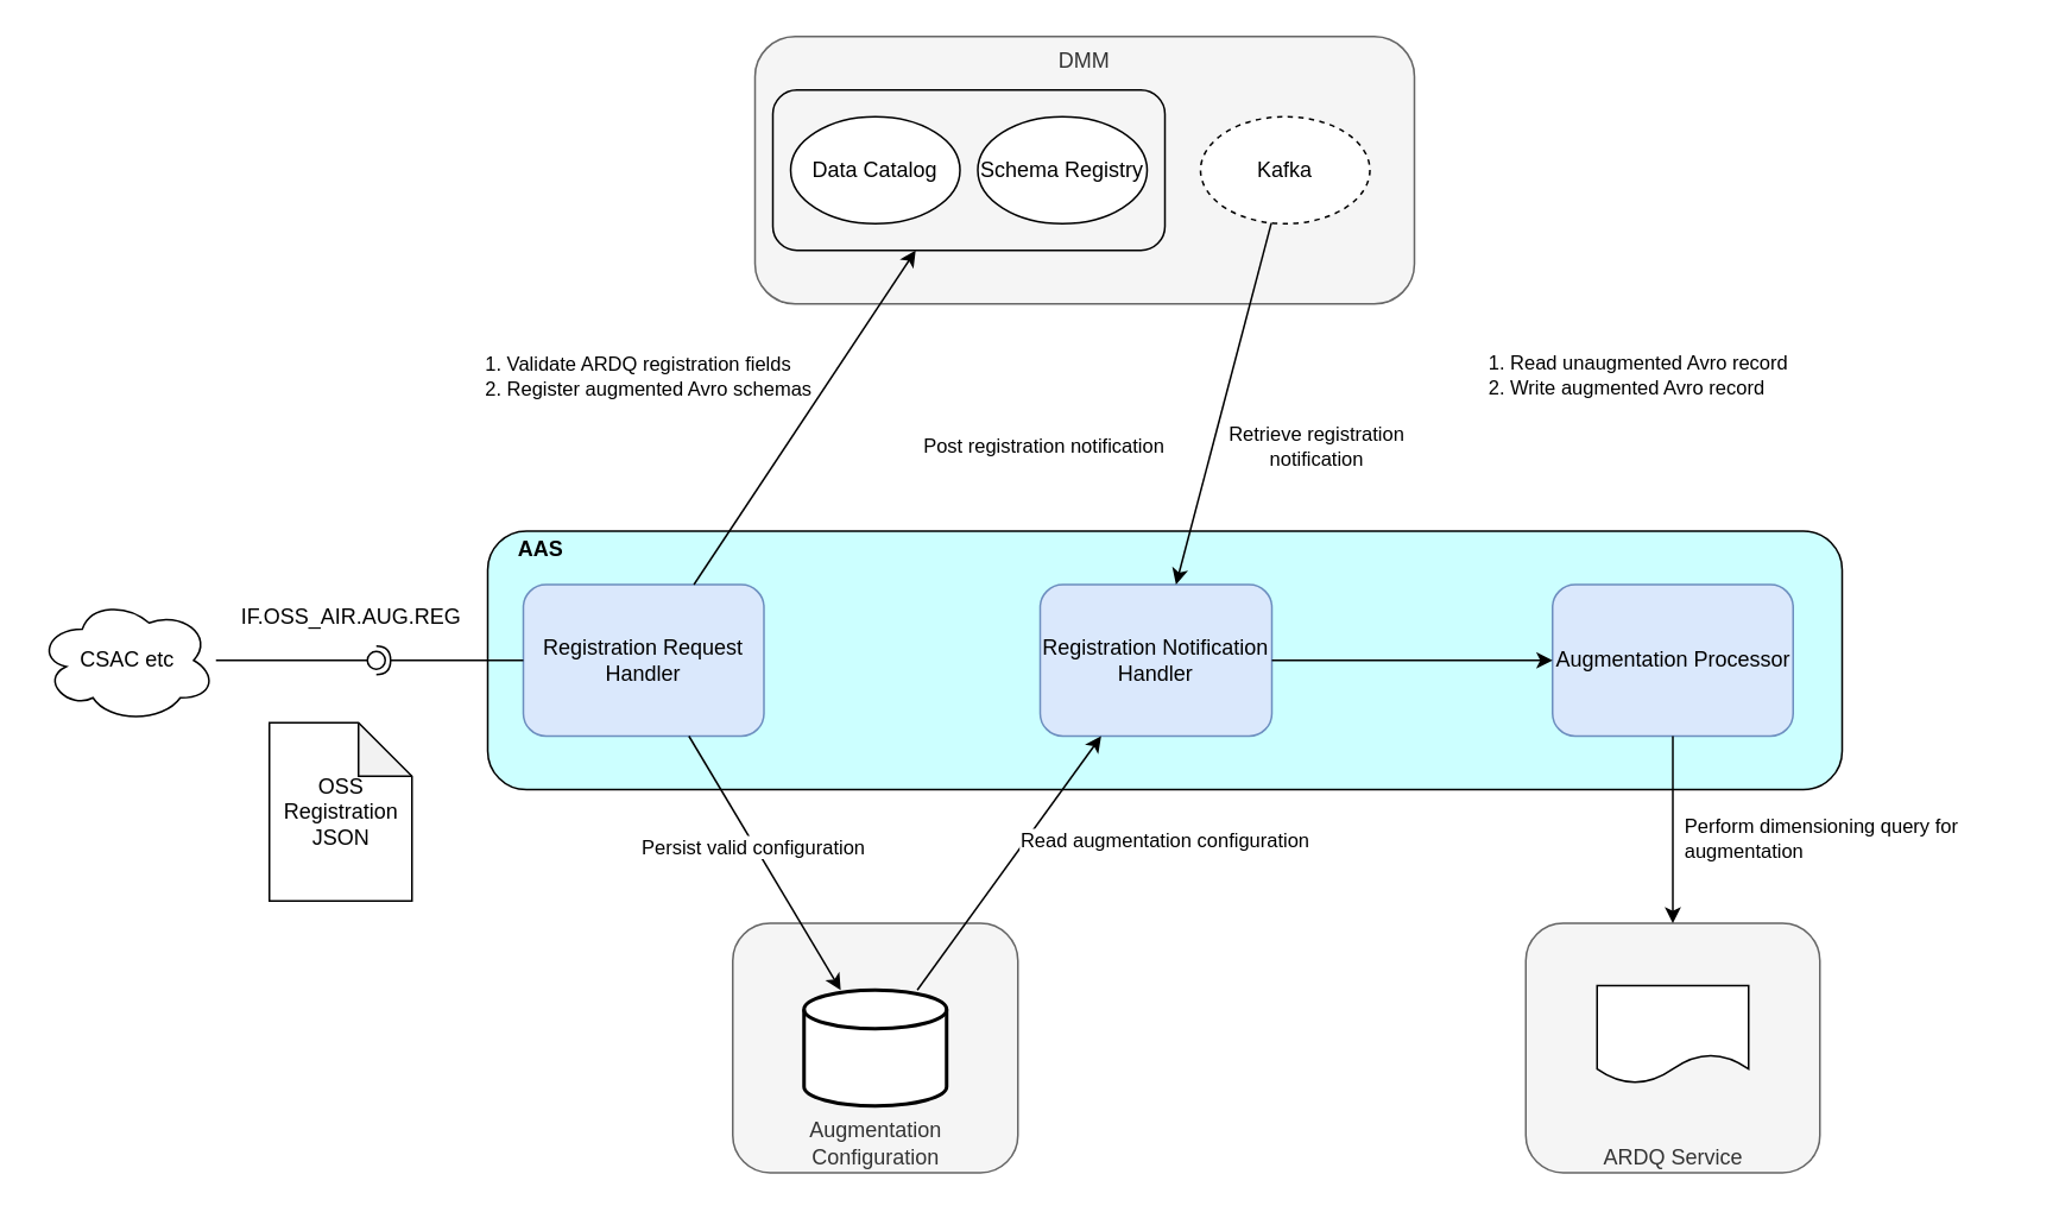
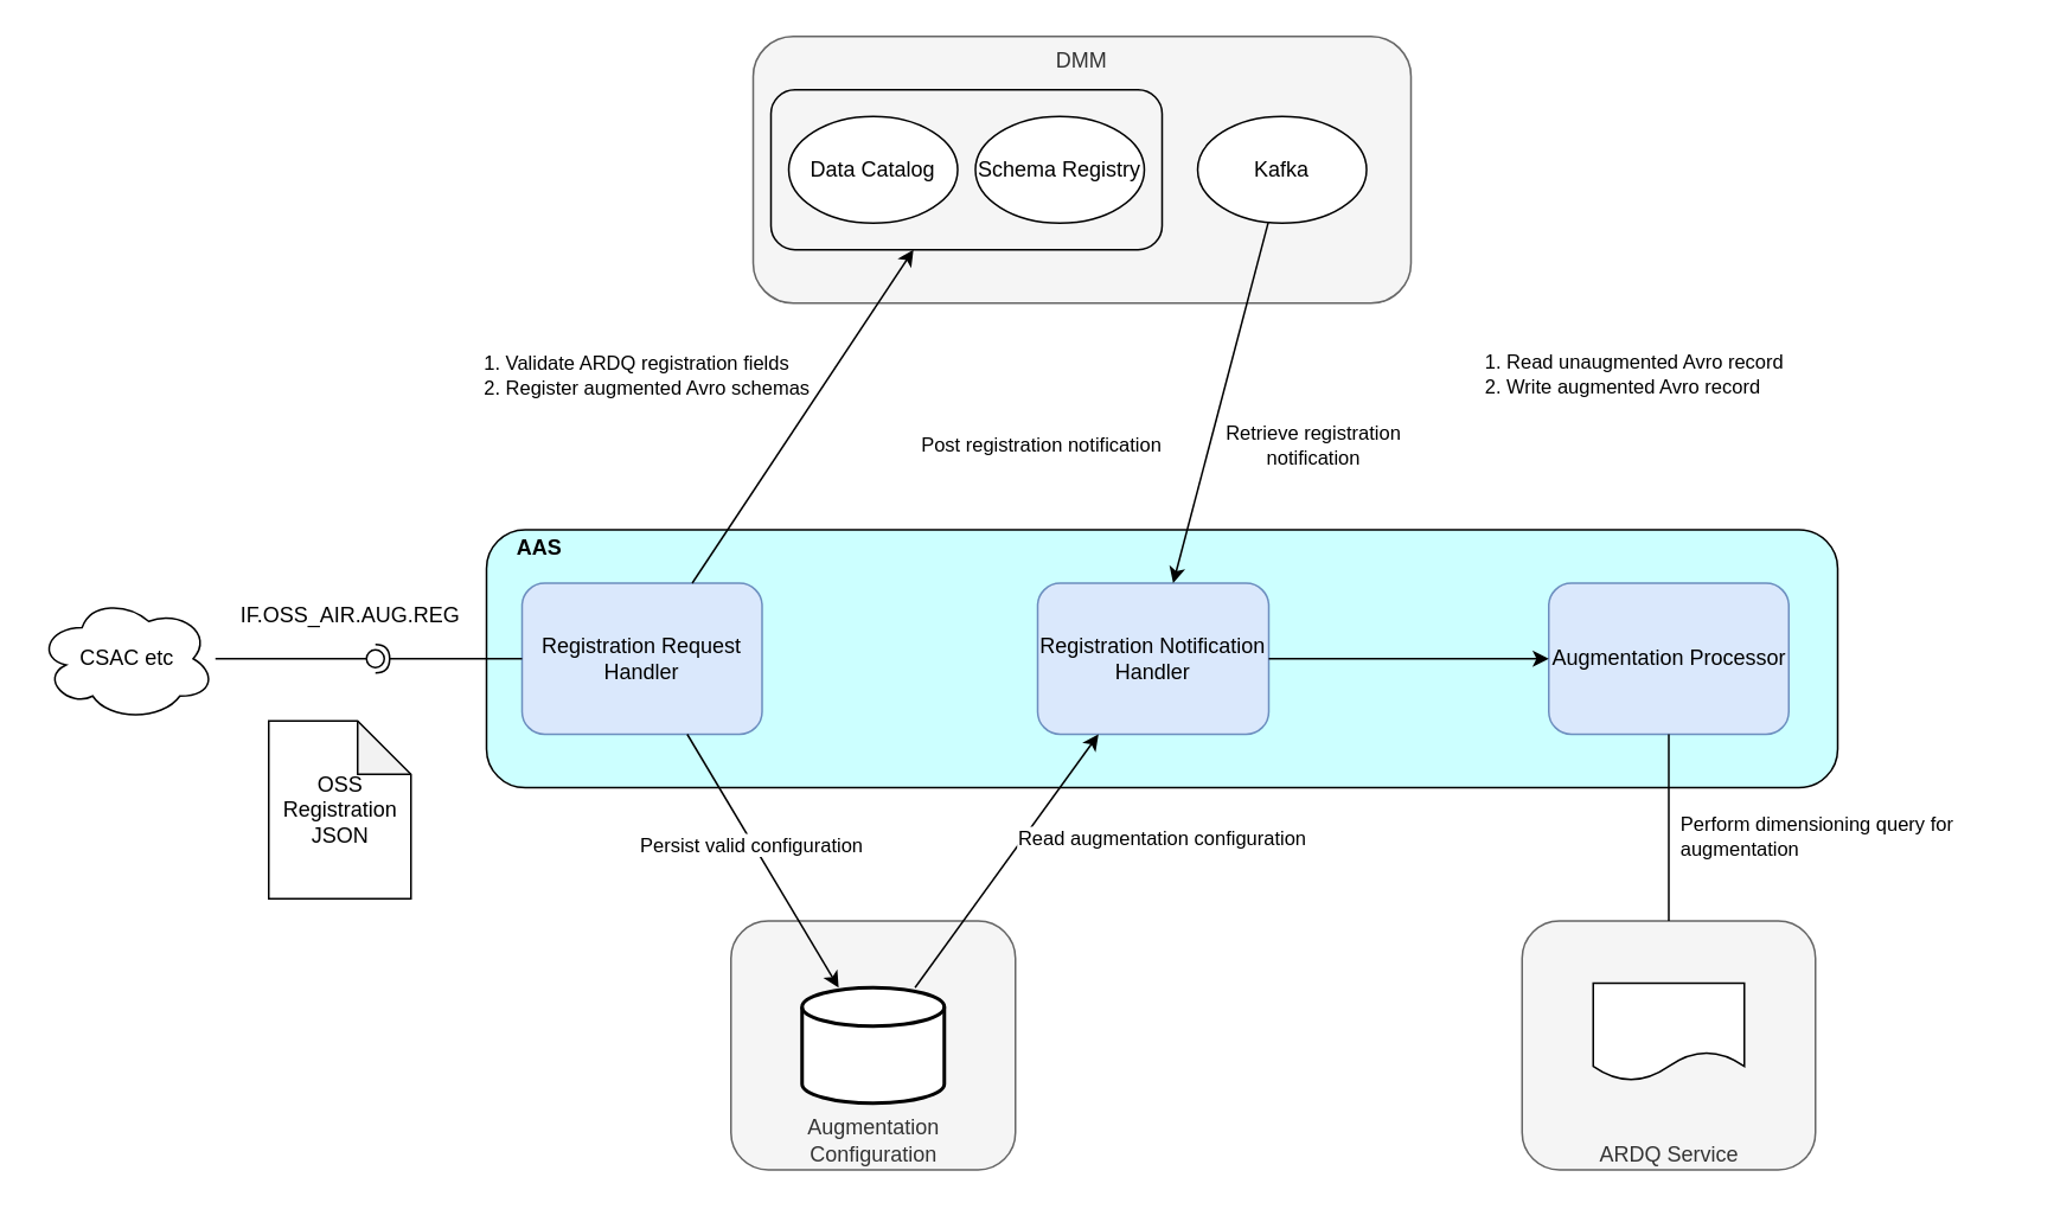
  <mxCell id="0" />
  <mxCell id="1" parent="0" />
  <mxCell id="2" value="" style="rounded=1;whiteSpace=wrap;html=1;fontSize=11;align=left;fillColor=#CCFFFF;" parent="1" vertex="1"><mxGeometry x="273" y="297.5" width="760" height="145" as="geometry" /></mxCell>
  <mxCell id="3" value="Augmentation&lt;br&gt;Configuration" style="rounded=1;whiteSpace=wrap;html=1;align=center;verticalAlign=bottom;fillColor=#f5f5f5;strokeColor=#666666;fontColor=#333333;" parent="1" vertex="1"><mxGeometry x="410.5" y="517.5" width="160" height="140" as="geometry" /></mxCell>
  <mxCell id="4" value="OSS Registration JSON" style="shape=note;whiteSpace=wrap;html=1;backgroundOutline=1;darkOpacity=0.05;align=center;" parent="1" vertex="1"><mxGeometry x="150.5" y="405" width="80" height="100" as="geometry" /></mxCell>
  <mxCell id="5" value="Registration Request Handler" style="rounded=1;whiteSpace=wrap;html=1;align=center;fillColor=#dae8fc;strokeColor=#6c8ebf;" parent="1" vertex="1"><mxGeometry x="293" y="327.5" width="135" height="85" as="geometry" /></mxCell>
  <mxCell id="6" value="" style="strokeWidth=2;html=1;shape=mxgraph.flowchart.database;whiteSpace=wrap;align=center;" parent="1" vertex="1"><mxGeometry x="450.5" y="555" width="80" height="65" as="geometry" /></mxCell>
  <mxCell id="7" value="DMM" style="rounded=1;whiteSpace=wrap;html=1;align=center;verticalAlign=top;fillColor=#f5f5f5;strokeColor=#666666;fontColor=#333333;" parent="1" vertex="1"><mxGeometry x="423" y="20" width="370" height="150" as="geometry" /></mxCell>
  <mxCell id="8" value="" style="endArrow=classic;html=1;" parent="1" source="5" target="20" edge="1"><mxGeometry width="50" height="50" relative="1" as="geometry"><mxPoint x="773" y="320" as="sourcePoint" /><mxPoint x="583" y="380" as="targetPoint" /></mxGeometry></mxCell>
  <mxCell id="9" value="1. Validate ARDQ registration fields&lt;br&gt;&lt;div&gt;2. Register augmented Avro schemas&lt;/div&gt;" style="edgeLabel;html=1;align=left;verticalAlign=middle;resizable=0;points=[];" parent="8" vertex="1" connectable="0"><mxGeometry x="-0.022" y="-1" relative="1" as="geometry"><mxPoint x="-179.89" y="-25.54" as="offset" /></mxGeometry></mxCell>
  <mxCell id="10" value="Data Catalog" style="ellipse;whiteSpace=wrap;html=1;align=center;" parent="1" vertex="1"><mxGeometry x="443" y="65" width="95" height="60" as="geometry" /></mxCell>
  <mxCell id="11" value="Schema Registry" style="ellipse;whiteSpace=wrap;html=1;align=center;" parent="1" vertex="1"><mxGeometry x="548" y="65" width="95" height="60" as="geometry" /></mxCell>
  <mxCell id="12" value="" style="rounded=0;orthogonalLoop=1;jettySize=auto;html=1;endArrow=none;endFill=0;" parent="1" source="15" target="14" edge="1"><mxGeometry relative="1" as="geometry"><mxPoint x="140.5" y="370" as="sourcePoint" /></mxGeometry></mxCell>
  <mxCell id="13" value="" style="rounded=0;orthogonalLoop=1;jettySize=auto;html=1;endArrow=halfCircle;endFill=0;endSize=6;strokeWidth=1;exitX=0;exitY=0.5;exitDx=0;exitDy=0;" parent="1" source="5" edge="1"><mxGeometry relative="1" as="geometry"><mxPoint x="265.5" y="370" as="sourcePoint" /><mxPoint x="210.5" y="370" as="targetPoint" /></mxGeometry></mxCell>
  <mxCell id="14" value="" style="ellipse;whiteSpace=wrap;html=1;fontFamily=Helvetica;fontSize=12;fontColor=#000000;align=center;strokeColor=#000000;fillColor=#ffffff;points=[];aspect=fixed;resizable=0;" parent="1" vertex="1"><mxGeometry x="205.5" y="365" width="10" height="10" as="geometry" /></mxCell>
  <mxCell id="15" value="CSAC etc" style="ellipse;shape=cloud;whiteSpace=wrap;html=1;align=center;" parent="1" vertex="1"><mxGeometry x="20.5" y="335" width="100" height="70" as="geometry" /></mxCell>
  <mxCell id="16" value="IF.OSS_AIR.AUG.REG" style="text;html=1;strokeColor=none;fillColor=none;align=left;verticalAlign=bottom;whiteSpace=wrap;rounded=0;" parent="1" vertex="1"><mxGeometry x="133" y="335" width="140" height="20" as="geometry" /></mxCell>
  <mxCell id="17" value="" style="endArrow=classic;html=1;" parent="1" source="5" target="6" edge="1"><mxGeometry width="50" height="50" relative="1" as="geometry"><mxPoint x="393" y="380" as="sourcePoint" /><mxPoint x="443" y="330" as="targetPoint" /></mxGeometry></mxCell>
  <mxCell id="18" value="Persist valid configuration" style="edgeLabel;html=1;align=center;verticalAlign=middle;resizable=0;points=[];" parent="17" vertex="1" connectable="0"><mxGeometry x="-0.138" y="-1" relative="1" as="geometry"><mxPoint as="offset" /></mxGeometry></mxCell>
- <mxCell id="19" value="Kafka" style="ellipse;whiteSpace=wrap;html=1;align=center;dashed=1;" parent="1" vertex="1"><mxGeometry x="673" y="65" width="95" height="60" as="geometry" /></mxCell>
+ <mxCell id="19" value="Kafka" style="ellipse;whiteSpace=wrap;html=1;align=center;" parent="1" vertex="1"><mxGeometry x="673" y="65" width="95" height="60" as="geometry" /></mxCell>
  <mxCell id="20" value="" style="rounded=1;whiteSpace=wrap;html=1;align=left;fillColor=none;" parent="1" vertex="1"><mxGeometry x="433" y="50" width="220" height="90" as="geometry" /></mxCell>
  <mxCell id="21" value="Post registration notification" style="text;html=1;strokeColor=none;fillColor=none;align=center;verticalAlign=middle;whiteSpace=wrap;rounded=0;fontSize=11;" parent="1" vertex="1"><mxGeometry x="498" y="240" width="175" height="20" as="geometry" /></mxCell>
  <mxCell id="22" value="Registration Notification Handler" style="rounded=1;whiteSpace=wrap;html=1;align=center;fillColor=#dae8fc;strokeColor=#6c8ebf;" parent="1" vertex="1"><mxGeometry x="583" y="327.5" width="130" height="85" as="geometry" /></mxCell>
  <mxCell id="23" value="" style="endArrow=classic;html=1;" parent="1" source="19" target="22" edge="1"><mxGeometry width="50" height="50" relative="1" as="geometry"><mxPoint x="393" y="370" as="sourcePoint" /><mxPoint x="443" y="320" as="targetPoint" /></mxGeometry></mxCell>
  <mxCell id="24" value="Retrieve registration notification" style="text;html=1;strokeColor=none;fillColor=none;align=center;verticalAlign=middle;whiteSpace=wrap;rounded=0;fontSize=11;" parent="1" vertex="1"><mxGeometry x="663" y="240" width="151" height="20" as="geometry" /></mxCell>
  <mxCell id="25" value="" style="endArrow=classic;html=1;fontSize=11;" parent="1" source="6" target="22" edge="1"><mxGeometry width="50" height="50" relative="1" as="geometry"><mxPoint x="383" y="360" as="sourcePoint" /><mxPoint x="433" y="310" as="targetPoint" /></mxGeometry></mxCell>
  <mxCell id="26" value="Read augmentation configuration" style="edgeLabel;html=1;align=center;verticalAlign=middle;resizable=0;points=[];" parent="1" vertex="1" connectable="0"><mxGeometry x="652.998" y="470.003" as="geometry" /></mxCell>
  <mxCell id="27" value="Augmentation Processor" style="rounded=1;whiteSpace=wrap;html=1;align=center;fillColor=#dae8fc;strokeColor=#6c8ebf;" parent="1" vertex="1"><mxGeometry x="870.5" y="327.5" width="135" height="85" as="geometry" /></mxCell>
  <mxCell id="28" value="" style="endArrow=classic;html=1;fontSize=11;" parent="1" source="22" target="27" edge="1"><mxGeometry width="50" height="50" relative="1" as="geometry"><mxPoint x="823" y="360" as="sourcePoint" /><mxPoint x="873" y="310" as="targetPoint" /></mxGeometry></mxCell>
  <mxCell id="29" value="1. Read unaugmented Avro record&lt;br&gt;2. Write augmented Avro record" style="text;html=1;strokeColor=none;fillColor=none;align=left;verticalAlign=middle;whiteSpace=wrap;rounded=0;fontSize=11;" parent="1" vertex="1"><mxGeometry x="833" y="200" width="190" height="20" as="geometry" /></mxCell>
  <mxCell id="30" value="ARDQ Service" style="rounded=1;whiteSpace=wrap;html=1;align=center;verticalAlign=bottom;fillColor=#f5f5f5;strokeColor=#666666;fontColor=#333333;" parent="1" vertex="1"><mxGeometry x="855.5" y="517.5" width="165" height="140" as="geometry" /></mxCell>
  <mxCell id="31" value="" style="shape=document;whiteSpace=wrap;html=1;boundedLbl=1;fontSize=11;align=left;" parent="1" vertex="1"><mxGeometry x="895.5" y="552.5" width="85" height="55" as="geometry" /></mxCell>
- <mxCell id="32" value="" style="endArrow=classic;html=1;fontSize=11;" parent="1" source="27" target="30" edge="1"><mxGeometry width="50" height="50" relative="1" as="geometry"><mxPoint x="643" y="470" as="sourcePoint" /><mxPoint x="693" y="420" as="targetPoint" /></mxGeometry></mxCell>
+ <mxCell id="32" value="" style="endArrow=none;html=1;fontSize=11;" parent="1" source="27" target="30" edge="1"><mxGeometry width="50" height="50" relative="1" as="geometry"><mxPoint x="643" y="470" as="sourcePoint" /><mxPoint x="693" y="420" as="targetPoint" /></mxGeometry></mxCell>
  <mxCell id="33" value="Perform dimensioning query for augmentation" style="text;html=1;strokeColor=none;fillColor=none;align=left;verticalAlign=middle;whiteSpace=wrap;rounded=0;fontSize=11;" parent="1" vertex="1"><mxGeometry x="943" y="460" width="190" height="20" as="geometry" /></mxCell>
  <mxCell id="34" value="&lt;font style=&quot;font-size: 12px&quot;&gt;&lt;b&gt;AAS&lt;/b&gt;&lt;/font&gt;" style="text;html=1;strokeColor=none;fillColor=none;align=center;verticalAlign=middle;whiteSpace=wrap;rounded=0;fontSize=11;" parent="1" vertex="1"><mxGeometry x="283" y="297.5" width="40" height="20" as="geometry" /></mxCell>
